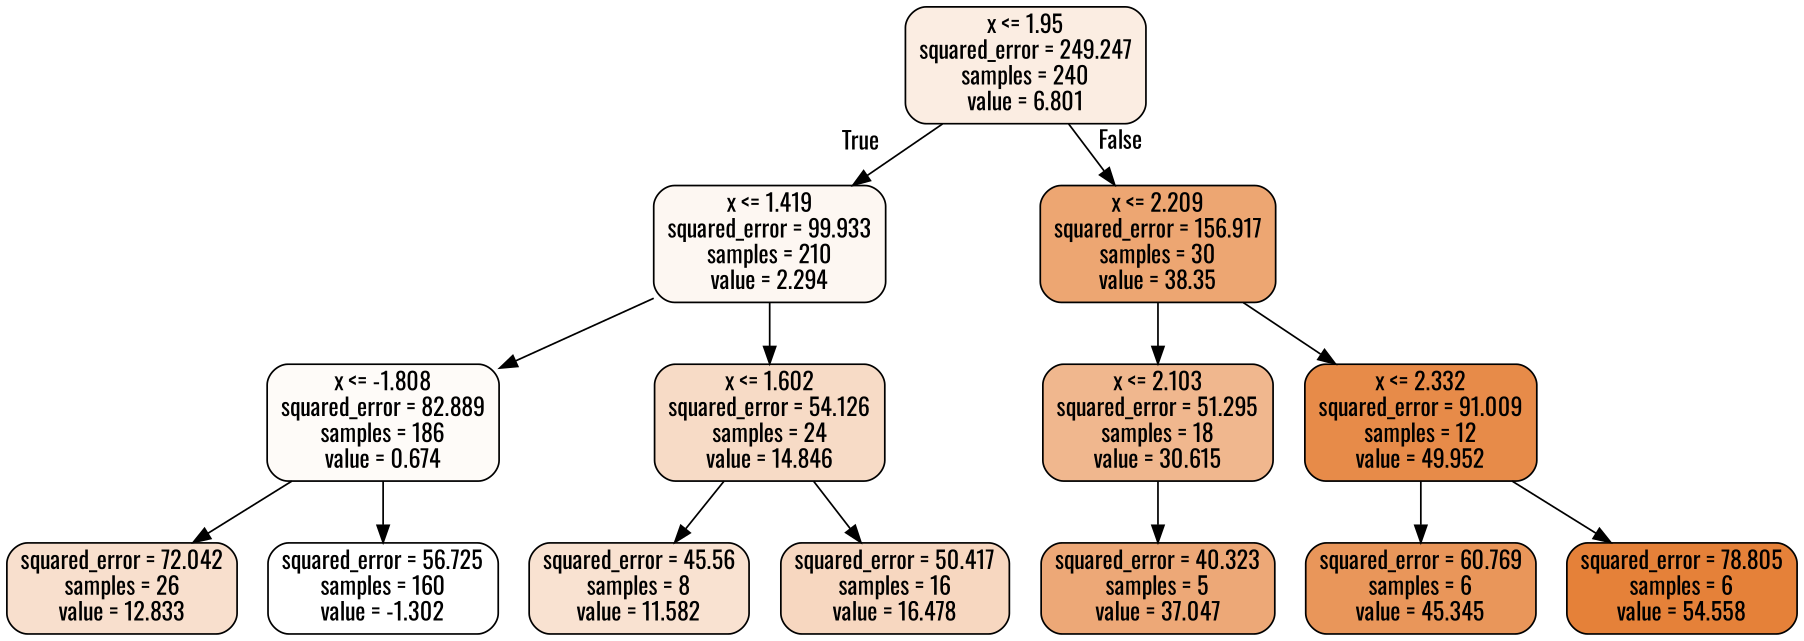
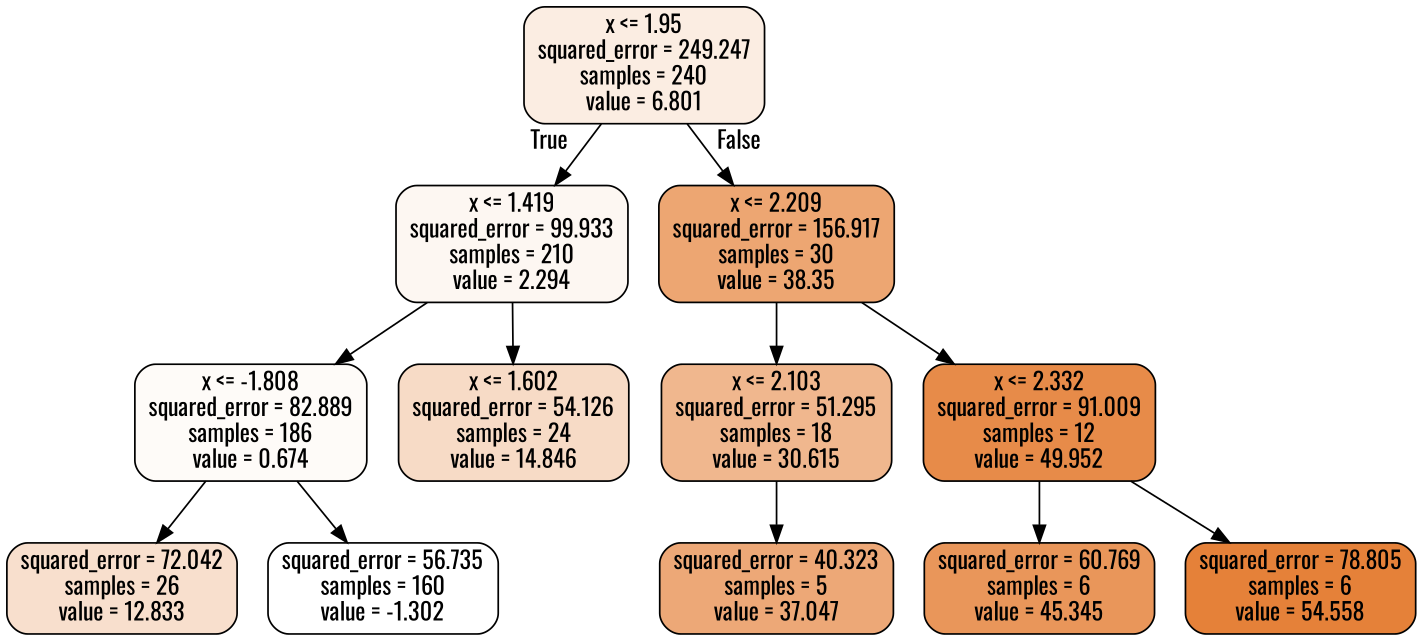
  digraph {
    fontname=Oswald
    node [color=black fontname=Oswald shape=box style="filled, rounded"]
    edge [fontname=Oswald]
    n1 [fillcolor="#fbede2" label="x <= 1.95\nsquared_error = 249.247\nsamples = 240\nvalue = 6.801"]
    n2 [fillcolor="#fdf7f2" label="x <= 1.419\nsquared_error = 99.933\nsamples = 210\nvalue = 2.294"]
    n3 [fillcolor="#eda672" label="x <= 2.209\nsquared_error = 156.917\nsamples = 30\nvalue = 38.35"]
    n4 [fillcolor="#fefbf8" label="x <= -1.808\nsquared_error = 82.889\nsamples = 186\nvalue = 0.674"]
    n5 [fillcolor="#f7dbc6" label="x <= 1.602\nsquared_error = 54.126\nsamples = 24\nvalue = 14.846"]
    n6 [fillcolor="#f0b78e" label="x <= 2.103\nsquared_error = 51.295\nsamples = 18\nvalue = 30.615"]
    n7 [fillcolor="#e78b49" label="x <= 2.332\nsquared_error = 91.009\nsamples = 12\nvalue = 49.952"]
    n8 [fillcolor="#f8dfcd" label="squared_error = 72.042\nsamples = 26\nvalue = 12.833"]
-   n9 [fillcolor="#ffffff" label="squared_error = 56.725\nsamples = 160\nvalue = -1.302"]
-   n10 [fillcolor="#f9e2d1" label="squared_error = 45.56\nsamples = 8\nvalue = 11.582"]
-   n11 [fillcolor="#f7d7c0" label="squared_error = 50.417\nsamples = 16\nvalue = 16.478"]
+   n9 [fillcolor="#ffffff" label="squared_error = 56.735\nsamples = 160\nvalue = -1.302"]
    n12 [fillcolor="#eda877" label="squared_error = 40.323\nsamples = 5\nvalue = 37.047"]
    n13 [fillcolor="#e9965a" label="squared_error = 60.769\nsamples = 6\nvalue = 45.345"]
    n14 [fillcolor="#e58139" label="squared_error = 78.805\nsamples = 6\nvalue = 54.558"]
    n1 -> n2 [headlabel=True labelangle=45 labeldistance=2.5]
    n1 -> n3 [headlabel=False labelangle=-45 labeldistance=2.5]
    n2 -> n4
    n2 -> n5
    n3 -> n6
    n3 -> n7
    n4 -> n8
    n4 -> n9
-   n5 -> n10
-   n5 -> n11
    n6 -> n12
    n7 -> n13
    n7 -> n14
  }
